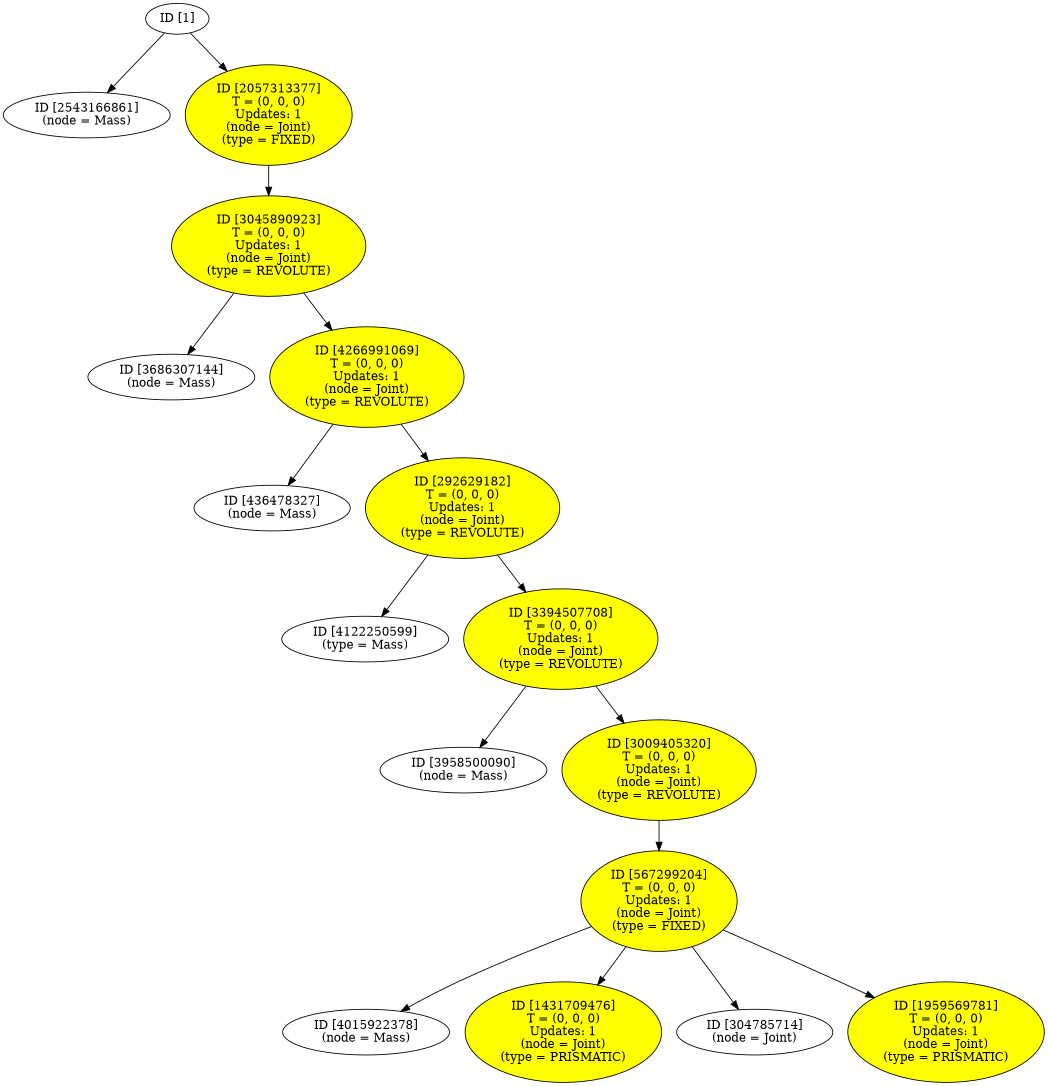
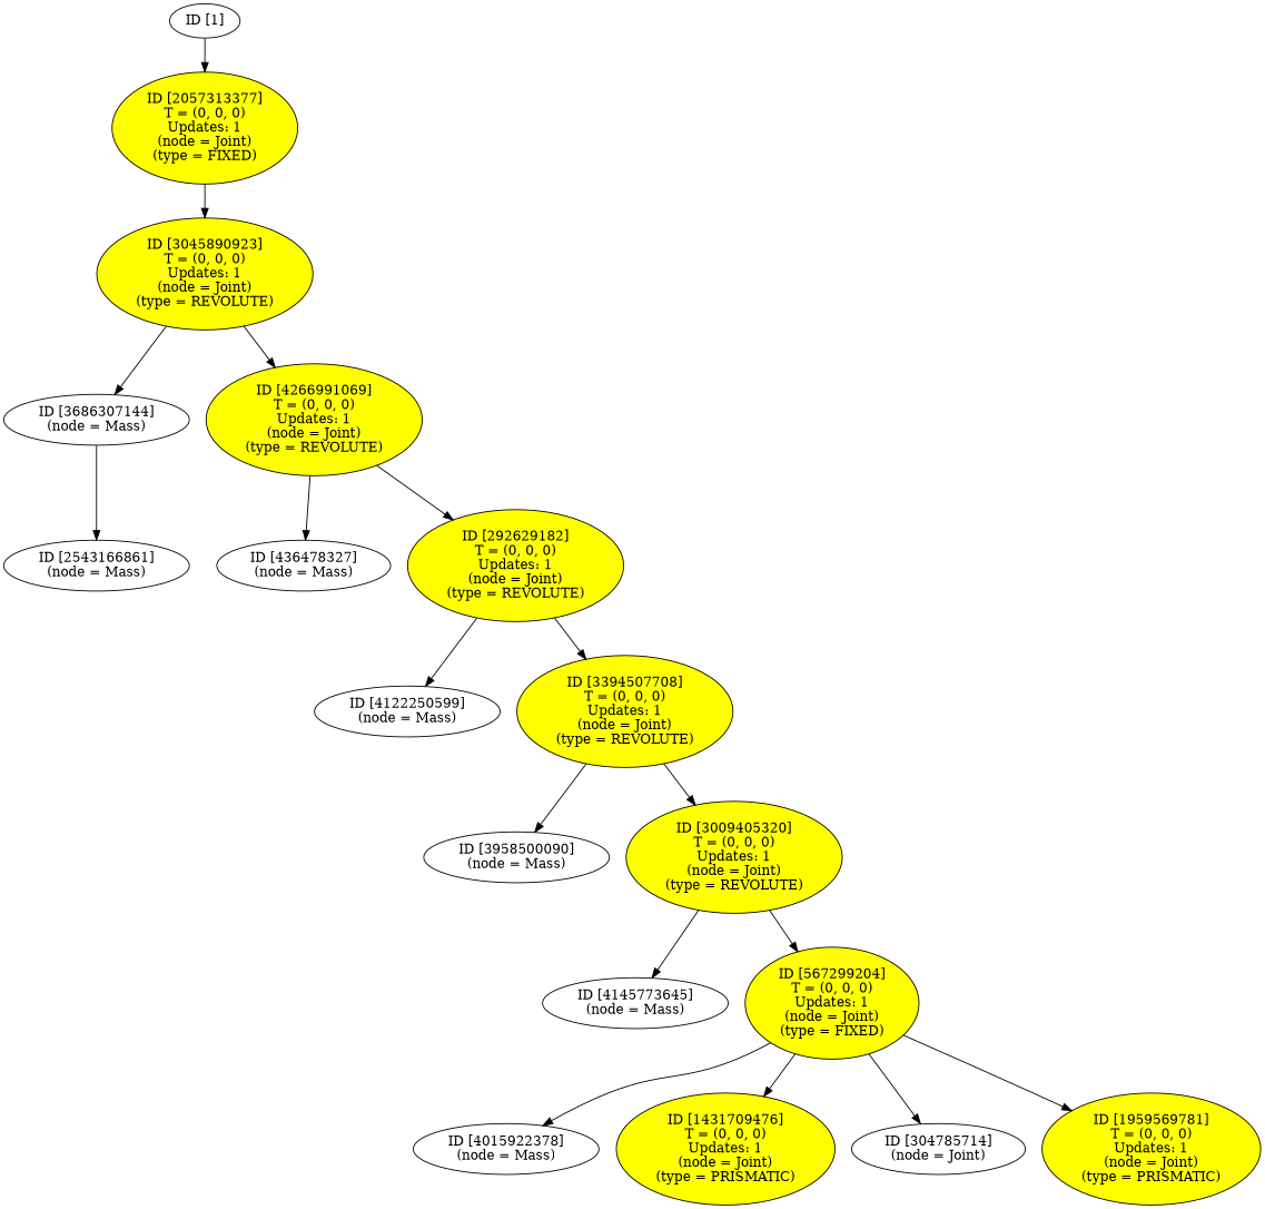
  digraph {
    n1 [label="ID [1]\n"]
    n2 [label="ID [2543166861]\n(node = Mass)\n"]
    n3 [fillcolor=yellow label="ID [2057313377]\nT = (0, 0, 0)\nUpdates: 1\n(node = Joint)\n(type = FIXED)\n" style=filled]
    n4 [fillcolor=yellow label="ID [3045890923]\nT = (0, 0, 0)\nUpdates: 1\n(node = Joint)\n(type = REVOLUTE)\n" style=filled]
    n5 [label="ID [3686307144]\n(node = Mass)\n"]
    n6 [fillcolor=yellow label="ID [4266991069]\nT = (0, 0, 0)\nUpdates: 1\n(node = Joint)\n(type = REVOLUTE)\n" style=filled]
    n7 [label="ID [436478327]\n(node = Mass)\n"]
    n8 [fillcolor=yellow label="ID [292629182]\nT = (0, 0, 0)\nUpdates: 1\n(node = Joint)\n(type = REVOLUTE)\n" style=filled]
-   n9 [label="ID [4122250599]\n(type = Mass)\n"]
+   n9 [label="ID [4122250599]\n(node = Mass)\n"]
    n10 [fillcolor=yellow label="ID [3394507708]\nT = (0, 0, 0)\nUpdates: 1\n(node = Joint)\n(type = REVOLUTE)\n" style=filled]
    n11 [label="ID [3958500090]\n(node = Mass)\n"]
    n12 [fillcolor=yellow label="ID [3009405320]\nT = (0, 0, 0)\nUpdates: 1\n(node = Joint)\n(type = REVOLUTE)\n" style=filled]
+   n13 [label="ID [4145773645]\n(node = Mass)\n"]
    n14 [fillcolor=yellow label="ID [567299204]\nT = (0, 0, 0)\nUpdates: 1\n(node = Joint)\n(type = FIXED)\n" style=filled]
    n15 [label="ID [4015922378]\n(node = Mass)\n"]
    n16 [fillcolor=yellow label="ID [1431709476]\nT = (0, 0, 0)\nUpdates: 1\n(node = Joint)\n(type = PRISMATIC)\n" style=filled]
    n17 [label="ID [304785714]\n(node = Joint)\n"]
    n18 [fillcolor=yellow label="ID [1959569781]\nT = (0, 0, 0)\nUpdates: 1\n(node = Joint)\n(type = PRISMATIC)\n" style=filled]
-   n1 -> n2
+   n5 -> n2
    n1 -> n3
    n3 -> n4
    n4 -> n5
    n4 -> n6
    n6 -> n7
    n6 -> n8
    n8 -> n9
    n8 -> n10
    n10 -> n11
    n10 -> n12
+   n12 -> n13
    n12 -> n14
    n14 -> n15
    n14 -> n16
    n14 -> n17
    n14 -> n18
  }
